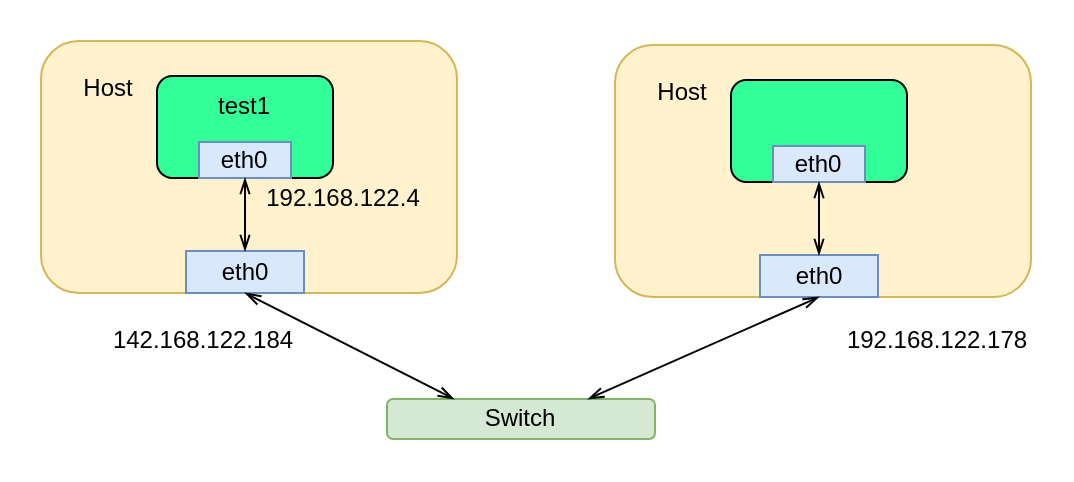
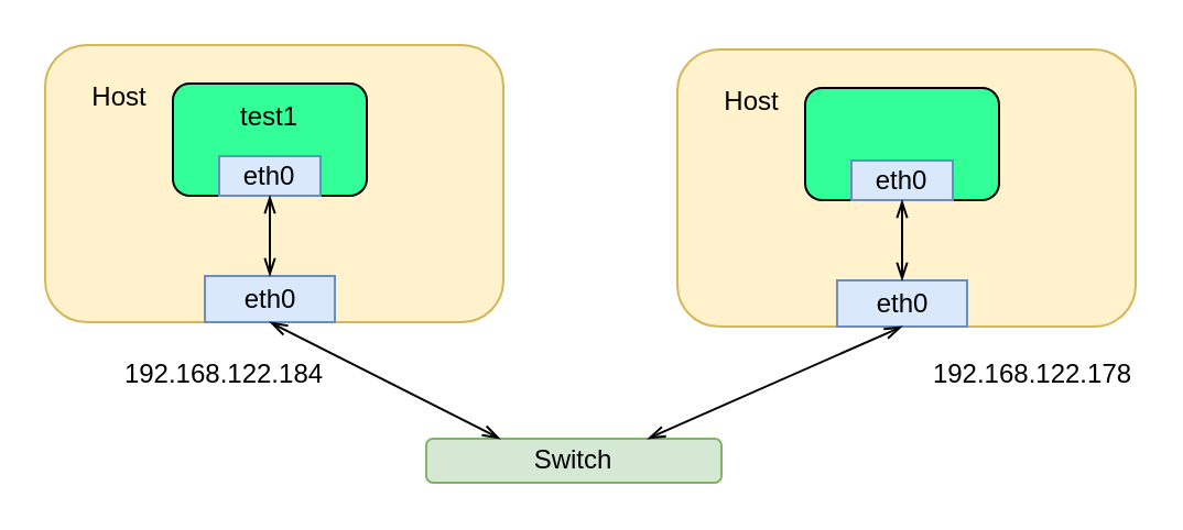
  <mxCell id="0" />
  <mxCell id="1" parent="0" />
  <mxCell id="2" value="" style="rounded=1;whiteSpace=wrap;html=1;fillColor=#fff2cc;strokeColor=#d6b656;" vertex="1" parent="1"><mxGeometry x="20" y="20" width="208" height="126" as="geometry" /></mxCell>
  <mxCell id="3" value="" style="rounded=1;whiteSpace=wrap;html=1;fillColor=#33FF99;" vertex="1" parent="1"><mxGeometry x="78" y="37.5" width="88" height="51" as="geometry" /></mxCell>
  <mxCell id="4" value="eth0" style="rounded=0;whiteSpace=wrap;html=1;fillColor=#dae8fc;strokeColor=#6c8ebf;" vertex="1" parent="1"><mxGeometry x="99" y="70.5" width="46" height="18" as="geometry" /></mxCell>
  <mxCell id="5" value="eth0" style="rounded=0;whiteSpace=wrap;html=1;fillColor=#dae8fc;strokeColor=#6c8ebf;" vertex="1" parent="1"><mxGeometry x="92.5" y="125" width="59" height="21" as="geometry" /></mxCell>
  <mxCell id="6" value="Switch" style="rounded=1;whiteSpace=wrap;html=1;fillColor=#d5e8d4;strokeColor=#82b366;" vertex="1" parent="1"><mxGeometry x="193" y="199" width="134" height="20" as="geometry" /></mxCell>
  <mxCell id="7" value="test1" style="text;html=1;strokeColor=none;fillColor=none;align=center;verticalAlign=middle;whiteSpace=wrap;rounded=0;" vertex="1" parent="1"><mxGeometry x="102" y="43" width="40" height="20" as="geometry" /></mxCell>
  <mxCell id="8" value="" style="endArrow=openThin;startArrow=openThin;html=1;entryX=0.5;entryY=1;entryDx=0;entryDy=0;exitX=0.5;exitY=0;exitDx=0;exitDy=0;startFill=0;endFill=0;rounded=1;" edge="1" parent="1" source="5" target="4"><mxGeometry width="50" height="50" relative="1" as="geometry"><mxPoint x="34" y="313" as="sourcePoint" /><mxPoint x="84" y="263" as="targetPoint" /></mxGeometry></mxCell>
  <mxCell id="9" value="Host" style="text;html=1;strokeColor=none;fillColor=none;align=center;verticalAlign=middle;whiteSpace=wrap;rounded=0;" vertex="1" parent="1"><mxGeometry x="34" y="34" width="40" height="20" as="geometry" /></mxCell>
- <mxCell id="10" value="192.168.122.4" style="text;html=1;strokeColor=none;fillColor=none;align=center;verticalAlign=middle;whiteSpace=wrap;rounded=0;" vertex="1" parent="1"><mxGeometry x="130" y="88.5" width="83" height="20" as="geometry" /></mxCell>
  <mxCell id="11" value="" style="rounded=1;whiteSpace=wrap;html=1;fillColor=#fff2cc;strokeColor=#d6b656;" vertex="1" parent="1"><mxGeometry x="307" y="22" width="208" height="126" as="geometry" /></mxCell>
  <mxCell id="12" value="" style="rounded=1;whiteSpace=wrap;html=1;fillColor=#33FF99;" vertex="1" parent="1"><mxGeometry x="365" y="39.5" width="88" height="51" as="geometry" /></mxCell>
  <mxCell id="13" value="eth0" style="rounded=0;whiteSpace=wrap;html=1;fillColor=#dae8fc;strokeColor=#6c8ebf;" vertex="1" parent="1"><mxGeometry x="386" y="72.5" width="46" height="18" as="geometry" /></mxCell>
  <mxCell id="14" value="eth0" style="rounded=0;whiteSpace=wrap;html=1;fillColor=#dae8fc;strokeColor=#6c8ebf;" vertex="1" parent="1"><mxGeometry x="379.5" y="127" width="59" height="21" as="geometry" /></mxCell>
  <mxCell id="15" value="" style="endArrow=openThin;startArrow=openThin;html=1;entryX=0.5;entryY=1;entryDx=0;entryDy=0;exitX=0.5;exitY=0;exitDx=0;exitDy=0;startFill=0;endFill=0;rounded=1;" edge="1" parent="1" source="14" target="13"><mxGeometry width="50" height="50" relative="1" as="geometry"><mxPoint x="321" y="315" as="sourcePoint" /><mxPoint x="371" y="265" as="targetPoint" /></mxGeometry></mxCell>
  <mxCell id="16" value="Host" style="text;html=1;strokeColor=none;fillColor=none;align=center;verticalAlign=middle;whiteSpace=wrap;rounded=0;" vertex="1" parent="1"><mxGeometry x="321" y="36" width="40" height="20" as="geometry" /></mxCell>
  <mxCell id="17" value="" style="endArrow=openThin;startArrow=openThin;html=1;entryX=0.5;entryY=1;entryDx=0;entryDy=0;exitX=0.25;exitY=0;exitDx=0;exitDy=0;startFill=0;endFill=0;" edge="1" parent="1" source="6" target="5"><mxGeometry width="50" height="50" relative="1" as="geometry"><mxPoint x="20" y="300" as="sourcePoint" /><mxPoint x="70" y="250" as="targetPoint" /></mxGeometry></mxCell>
  <mxCell id="18" value="" style="endArrow=openThin;startArrow=openThin;html=1;entryX=0.75;entryY=0;entryDx=0;entryDy=0;exitX=0.5;exitY=1;exitDx=0;exitDy=0;startFill=0;endFill=0;" edge="1" parent="1" source="14" target="6"><mxGeometry width="50" height="50" relative="1" as="geometry"><mxPoint x="240.5" y="209" as="sourcePoint" /><mxPoint x="132" y="156" as="targetPoint" /></mxGeometry></mxCell>
- <mxCell id="19" value="142.168.122.184" style="text;html=1;strokeColor=none;fillColor=none;align=center;verticalAlign=middle;whiteSpace=wrap;rounded=0;" vertex="1" parent="1"><mxGeometry x="55" y="160" width="93" height="20" as="geometry" /></mxCell>
+ <mxCell id="19" value="192.168.122.184" style="text;html=1;strokeColor=none;fillColor=none;align=center;verticalAlign=middle;whiteSpace=wrap;rounded=0;" vertex="1" parent="1"><mxGeometry x="55" y="160" width="93" height="20" as="geometry" /></mxCell>
  <mxCell id="20" value="192.168.122.178" style="text;html=1;strokeColor=none;fillColor=none;align=center;verticalAlign=middle;whiteSpace=wrap;rounded=0;" vertex="1" parent="1"><mxGeometry x="424" y="160" width="89" height="20" as="geometry" /></mxCell>
